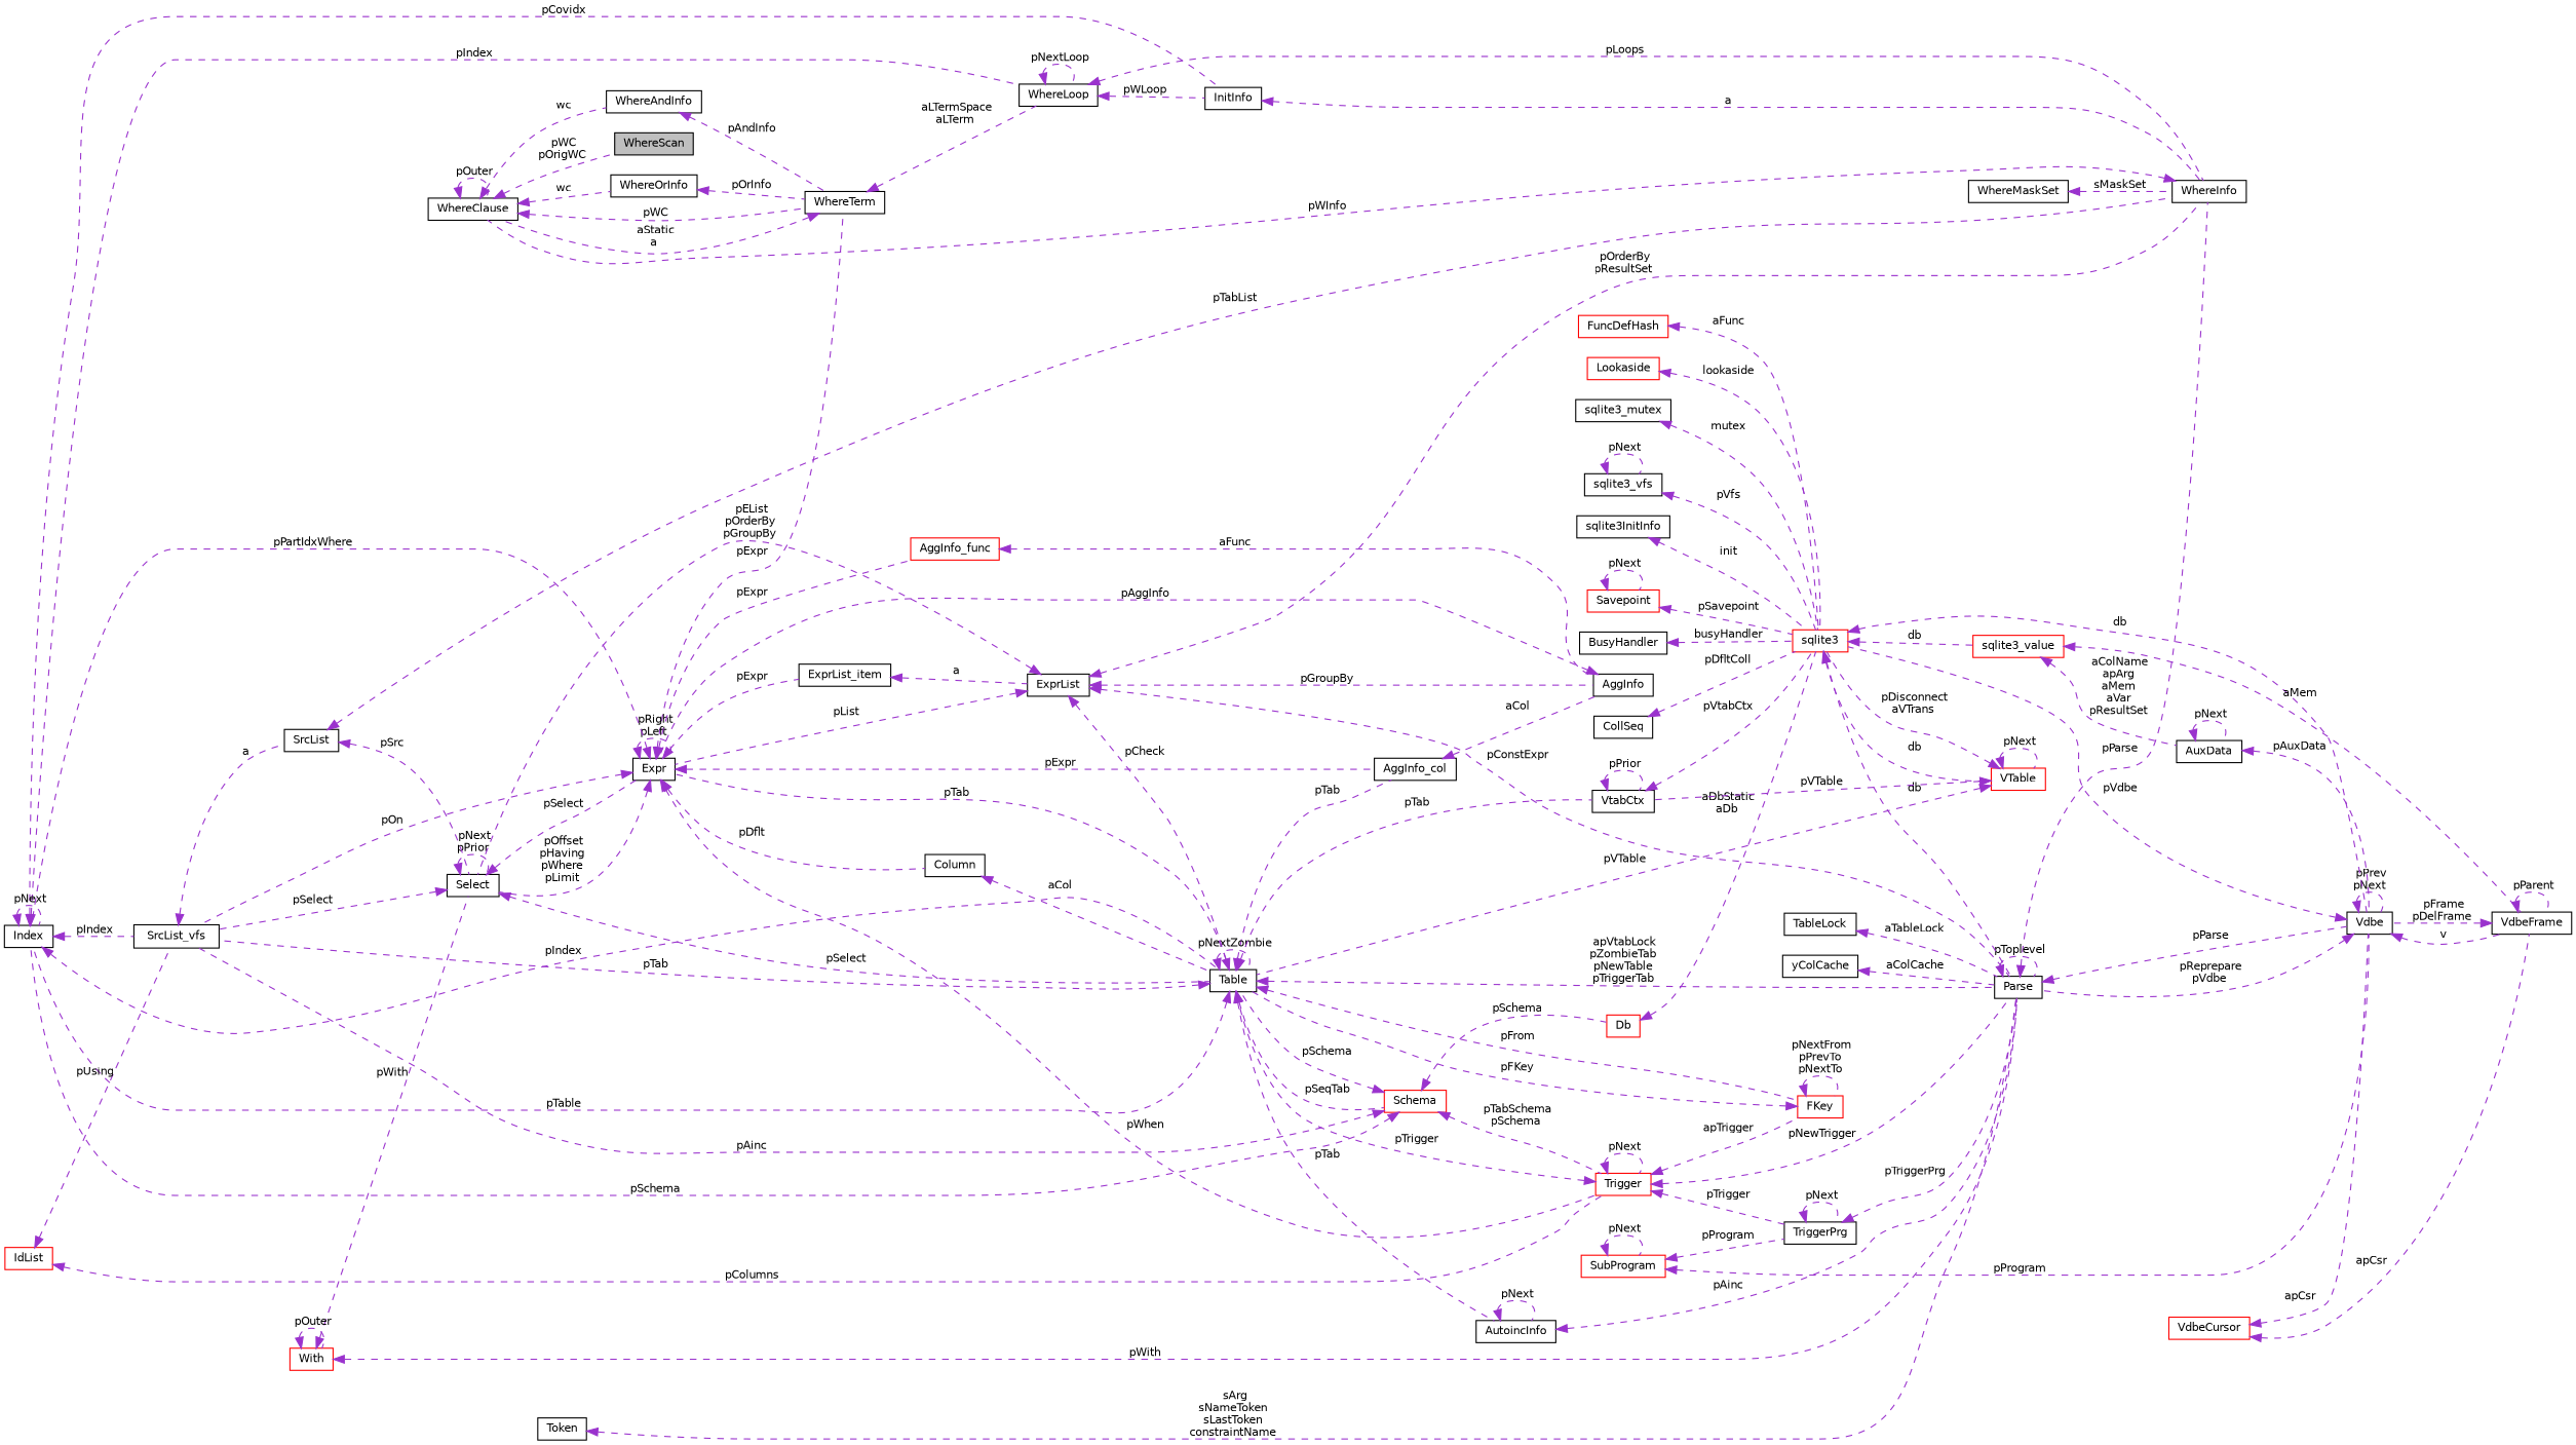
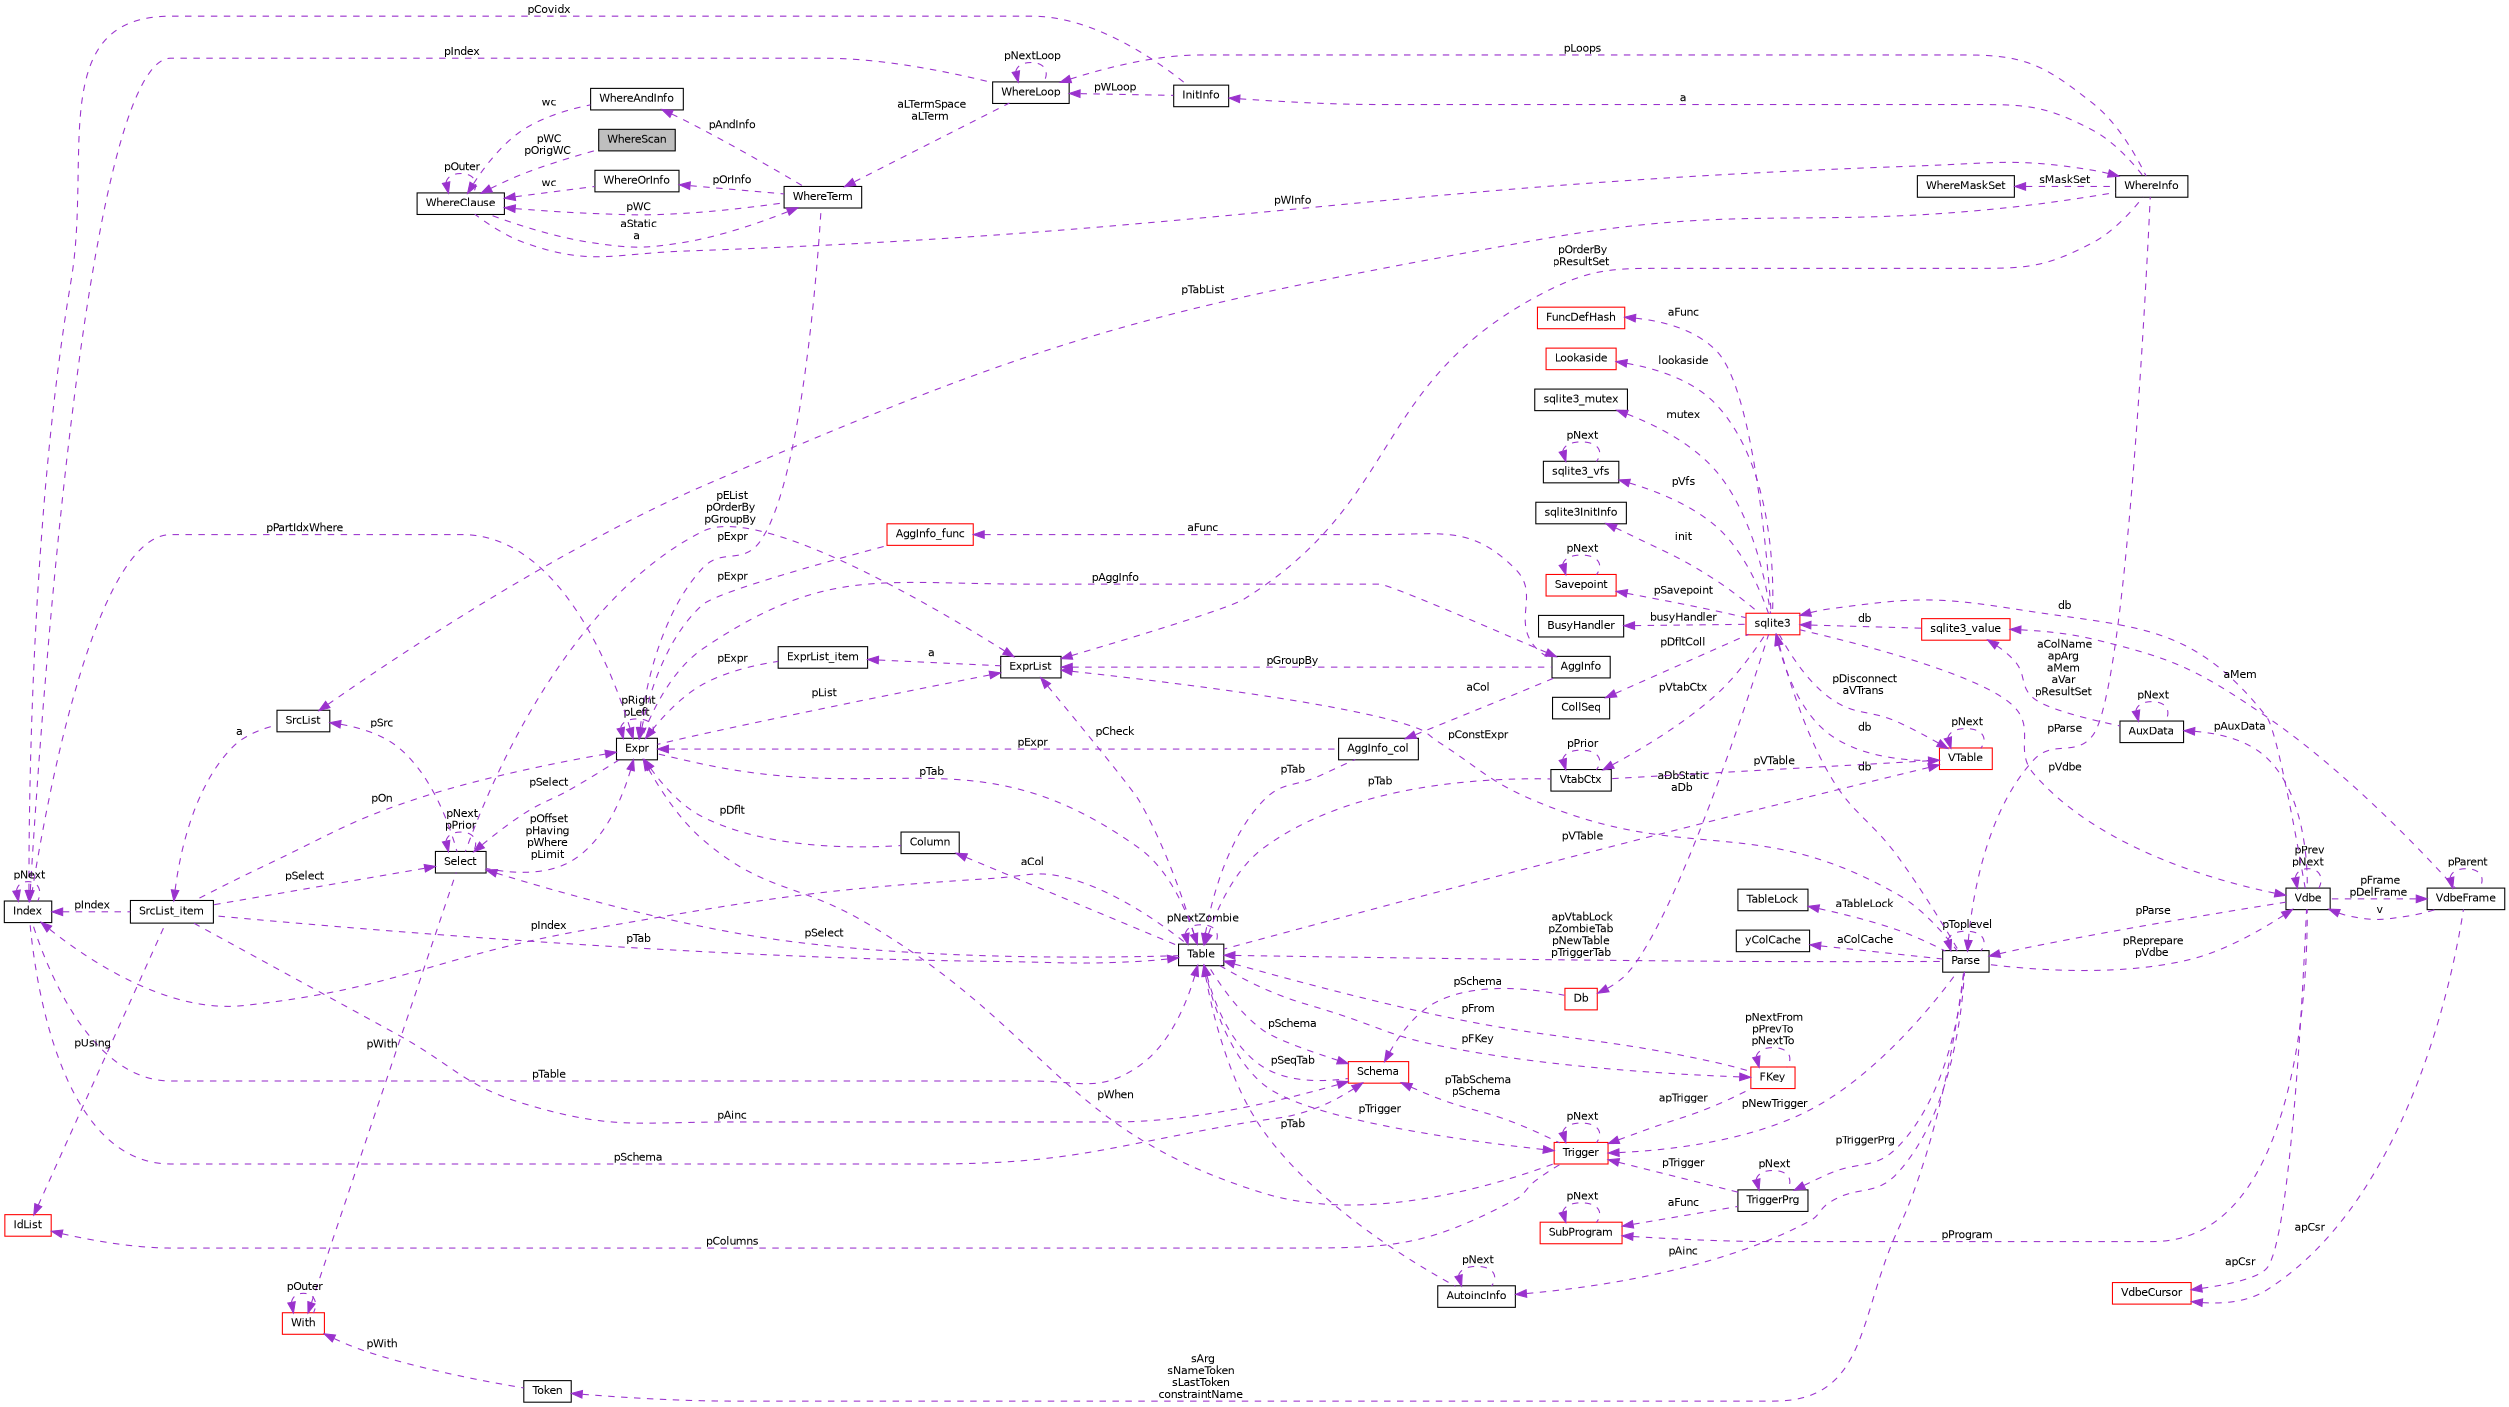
  digraph {
    rankdir=LR
    node [color=black fillcolor=white fontname=Helvetica fontsize=10 shape=record style=filled]
    edge [color=darkorchid3 dir=back fontname=Helvetica fontsize=10 labelfontname=Helvetica labelfontsize=10 style=dashed]
    n1 [fillcolor=grey75 fontcolor=black height=0.2 label=WhereScan width=0.4]
    n2 [height=0.2 label=WhereClause width=0.4]
    n3 [height=0.2 label=WhereTerm width=0.4]
    n4 [height=0.2 label=WhereAndInfo width=0.4]
    n5 [height=0.2 label=WhereOrInfo width=0.4]
    n6 [height=0.2 label=WhereLoop width=0.4]
    n7 [height=0.2 label=WhereInfo width=0.4]
    n8 [height=0.2 label=InitInfo width=0.4]
    n9 [height=0.2 label=Expr width=0.4]
    n10 [height=0.2 label=AggInfo_col width=0.4]
    n11 [height=0.2 label=Column width=0.4]
    n12 [color=red height=0.2 label=Trigger width=0.4]
    n13 [height=0.2 label=ExprList_item width=0.4]
    n14 [height=0.2 label=Select width=0.4]
-   n15 [height=0.2 label=SrcList_vfs width=0.4]
+   n15 [height=0.2 label=SrcList_item width=0.4]
    n16 [height=0.2 label=Index width=0.4]
    n17 [color=red height=0.2 label=AggInfo_func width=0.4]
    n18 [height=0.2 label=AggInfo width=0.4]
    n19 [height=0.2 label=Table width=0.4]
    n20 [color=red height=0.2 label=FKey width=0.4]
    n21 [height=0.2 label=Parse width=0.4]
    n22 [height=0.2 label=TriggerPrg width=0.4]
    n23 [height=0.2 label=ExprList width=0.4]
    n24 [height=0.2 label=SrcList width=0.4]
    n25 [color=red height=0.2 label=Schema width=0.4]
    n26 [height=0.2 label=AutoincInfo width=0.4]
    n27 [height=0.2 label=VtabCtx width=0.4]
    n28 [color=red height=0.2 label=Db width=0.4]
    n29 [height=0.2 label=Vdbe width=0.4]
    n30 [color=red height=0.2 label=sqlite3 width=0.4]
    n31 [color=red height=0.2 label=IdList width=0.4]
    n32 [color=red height=0.2 label=VTable width=0.4]
    n33 [color=red height=0.2 label=sqlite3_value width=0.4]
    n34 [height=0.2 label=VdbeFrame width=0.4]
    n35 [height=0.2 label=AuxData width=0.4]
    n36 [color=red height=0.2 label=VdbeCursor width=0.4]
    n37 [color=red height=0.2 label=SubProgram width=0.4]
    n38 [height=0.2 label=TableLock width=0.4]
    n39 [height=0.2 label=Token width=0.4]
    n40 [color=red height=0.2 label=With width=0.4]
    n41 [height=0.2 label=yColCache width=0.4]
    n42 [color=red height=0.2 label=Savepoint width=0.4]
    n43 [color=red height=0.2 label=FuncDefHash width=0.4]
    n44 [color=red height=0.2 label=Lookaside width=0.4]
    n45 [height=0.2 label=sqlite3_mutex width=0.4]
    n46 [height=0.2 label=sqlite3_vfs width=0.4]
    n47 [height=0.2 label=sqlite3InitInfo width=0.4]
    n48 [height=0.2 label=BusyHandler width=0.4]
    n49 [height=0.2 label=CollSeq width=0.4]
    n50 [height=0.2 label=WhereMaskSet width=0.4]
    n2 -> n1 [label=" pWC\npOrigWC"]
    n2 -> n2 [label=" pOuter"]
    n2 -> n3 [label=" pWC"]
    n2 -> n4 [label=" wc"]
    n2 -> n5 [label=" wc"]
    n3 -> n2 [label=" aStatic\na"]
    n3 -> n6 [label=" aLTermSpace\naLTerm"]
    n4 -> n3 [label=" pAndInfo"]
    n5 -> n3 [label=" pOrInfo"]
    n6 -> n6 [label=" pNextLoop"]
    n6 -> n7 [label=" pLoops"]
    n6 -> n8 [label=" pWLoop"]
    n7 -> n2 [label=" pWInfo"]
    n8 -> n7 [label=" a"]
    n9 -> n3 [label=" pExpr"]
    n9 -> n9 [label=" pRight\npLeft"]
    n9 -> n10 [label=" pExpr"]
    n9 -> n11 [label=" pDflt"]
    n9 -> n12 [label=" pWhen"]
    n9 -> n13 [label=" pExpr"]
    n9 -> n14 [label=" pOffset\npHaving\npWhere\npLimit"]
    n9 -> n15 [label=" pOn"]
    n9 -> n16 [label=" pPartIdxWhere"]
    n9 -> n17 [label=" pExpr"]
    n10 -> n18 [label=" aCol"]
    n11 -> n19 [label=" aCol"]
    n12 -> n12 [label=" pNext"]
    n12 -> n19 [label=" pTrigger"]
    n12 -> n20 [label=" apTrigger"]
    n12 -> n21 [label=" pNewTrigger"]
    n12 -> n22 [label=" pTrigger"]
    n13 -> n23 [label=" a"]
    n14 -> n9 [label=" pSelect"]
    n14 -> n14 [label=" pNext\npPrior"]
    n14 -> n15 [label=" pSelect"]
    n14 -> n19 [label=" pSelect"]
    n15 -> n24 [label=" a"]
    n16 -> n6 [label=" pIndex"]
    n16 -> n8 [label=" pCovidx"]
    n16 -> n15 [label=" pIndex"]
    n16 -> n16 [label=" pNext"]
    n16 -> n19 [label=" pIndex"]
    n17 -> n18 [label=" aFunc"]
    n18 -> n9 [label=" pAggInfo"]
    n19 -> n9 [label=" pTab"]
    n19 -> n10 [label=" pTab"]
    n19 -> n15 [label=" pTab"]
    n19 -> n16 [label=" pTable"]
    n19 -> n19 [label=" pNextZombie"]
    n19 -> n20 [label=" pFrom"]
    n19 -> n21 [label=" apVtabLock\npZombieTab\npNewTable\npTriggerTab"]
    n19 -> n25 [label=" pSeqTab"]
    n19 -> n26 [label=" pTab"]
    n19 -> n27 [label=" pTab"]
    n20 -> n19 [label=" pFKey"]
    n20 -> n20 [label=" pNextFrom\npPrevTo\npNextTo"]
    n21 -> n7 [label=" pParse"]
    n21 -> n21 [label=" pToplevel"]
    n21 -> n29 [label=" pParse"]
    n22 -> n21 [label=" pTriggerPrg"]
    n22 -> n22 [label=" pNext"]
    n23 -> n7 [label=" pOrderBy\npResultSet"]
    n23 -> n9 [label=" pList"]
    n23 -> n14 [label=" pEList\npOrderBy\npGroupBy"]
    n23 -> n18 [label=" pGroupBy"]
    n23 -> n19 [label=" pCheck"]
    n23 -> n21 [label=" pConstExpr"]
    n24 -> n7 [label=" pTabList"]
    n24 -> n14 [label=" pSrc"]
    n25 -> n12 [label=" pTabSchema\npSchema"]
    n25 -> n15 [label=" pAinc"]
    n25 -> n16 [label=" pSchema"]
    n25 -> n19 [label=" pSchema"]
    n25 -> n28 [label=" pSchema"]
    n26 -> n21 [label=" pAinc"]
    n26 -> n26 [label=" pNext"]
    n27 -> n27 [label=" pPrior"]
    n27 -> n30 [label=" pVtabCtx"]
    n28 -> n30 [label=" aDbStatic\naDb"]
    n29 -> n21 [label=" pReprepare\npVdbe"]
    n29 -> n29 [label=" pPrev\npNext"]
    n29 -> n30 [label=" pVdbe"]
    n29 -> n34 [label=" v"]
    n30 -> n21 [label=" db"]
    n30 -> n29 [label=" db"]
    n30 -> n32 [label=" db"]
    n30 -> n33 [label=" db"]
    n31 -> n12 [label=" pColumns"]
    n31 -> n15 [label=" pUsing"]
    n32 -> n19 [label=" pVTable"]
    n32 -> n27 [label=" pVTable"]
    n32 -> n30 [label=" pDisconnect\naVTrans"]
    n32 -> n32 [label=" pNext"]
    n33 -> n34 [label=" aMem"]
    n33 -> n35 [label=" aColName\napArg\naMem\naVar\npResultSet"]
    n34 -> n29 [label=" pFrame\npDelFrame"]
    n34 -> n34 [label=" pParent"]
    n35 -> n29 [label=" pAuxData"]
    n35 -> n35 [label=" pNext"]
    n36 -> n29 [label=" apCsr"]
    n36 -> n34 [label=" apCsr"]
-   n37 -> n22 [label=" pProgram"]
+   n37 -> n22 [label=" aFunc"]
    n37 -> n29 [label=" pProgram"]
    n37 -> n37 [label=" pNext"]
    n38 -> n21 [label=" aTableLock"]
    n39 -> n21 [label=" sArg\nsNameToken\nsLastToken\nconstraintName"]
    n40 -> n14 [label=" pWith"]
-   n40 -> n21 [label=" pWith"]
+   n40 -> n39 [label=" pWith"]
    n40 -> n40 [label=" pOuter"]
    n41 -> n21 [label=" aColCache"]
    n42 -> n30 [label=" pSavepoint"]
    n42 -> n42 [label=" pNext"]
    n43 -> n30 [label=" aFunc"]
    n44 -> n30 [label=" lookaside"]
    n45 -> n30 [label=" mutex"]
    n46 -> n30 [label=" pVfs"]
    n46 -> n46 [label=" pNext"]
    n47 -> n30 [label=" init"]
    n48 -> n30 [label=" busyHandler"]
    n49 -> n30 [label=" pDfltColl"]
    n50 -> n7 [label=" sMaskSet"]
  }
